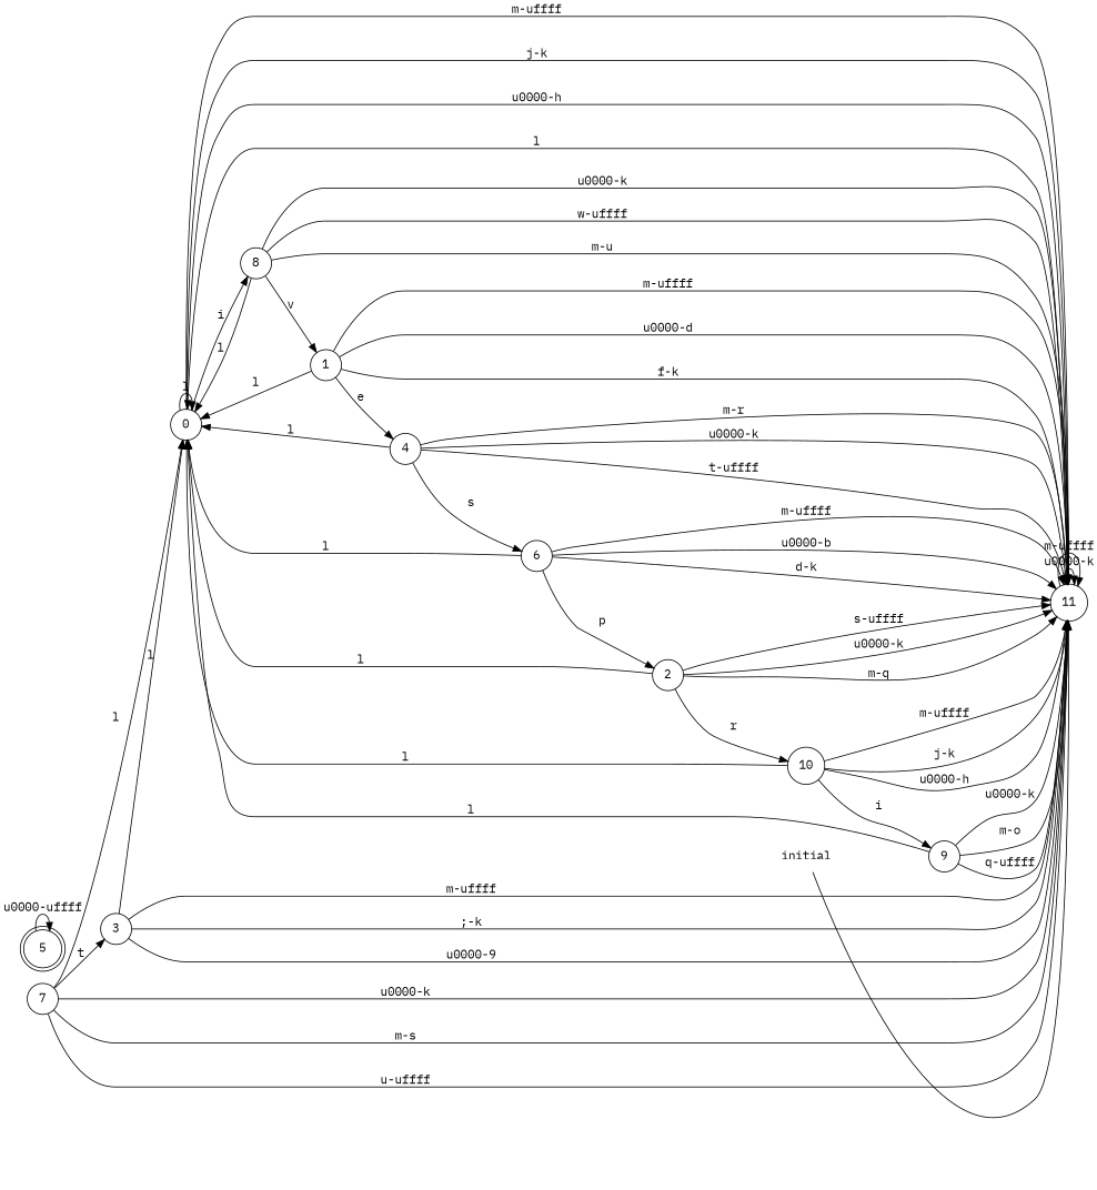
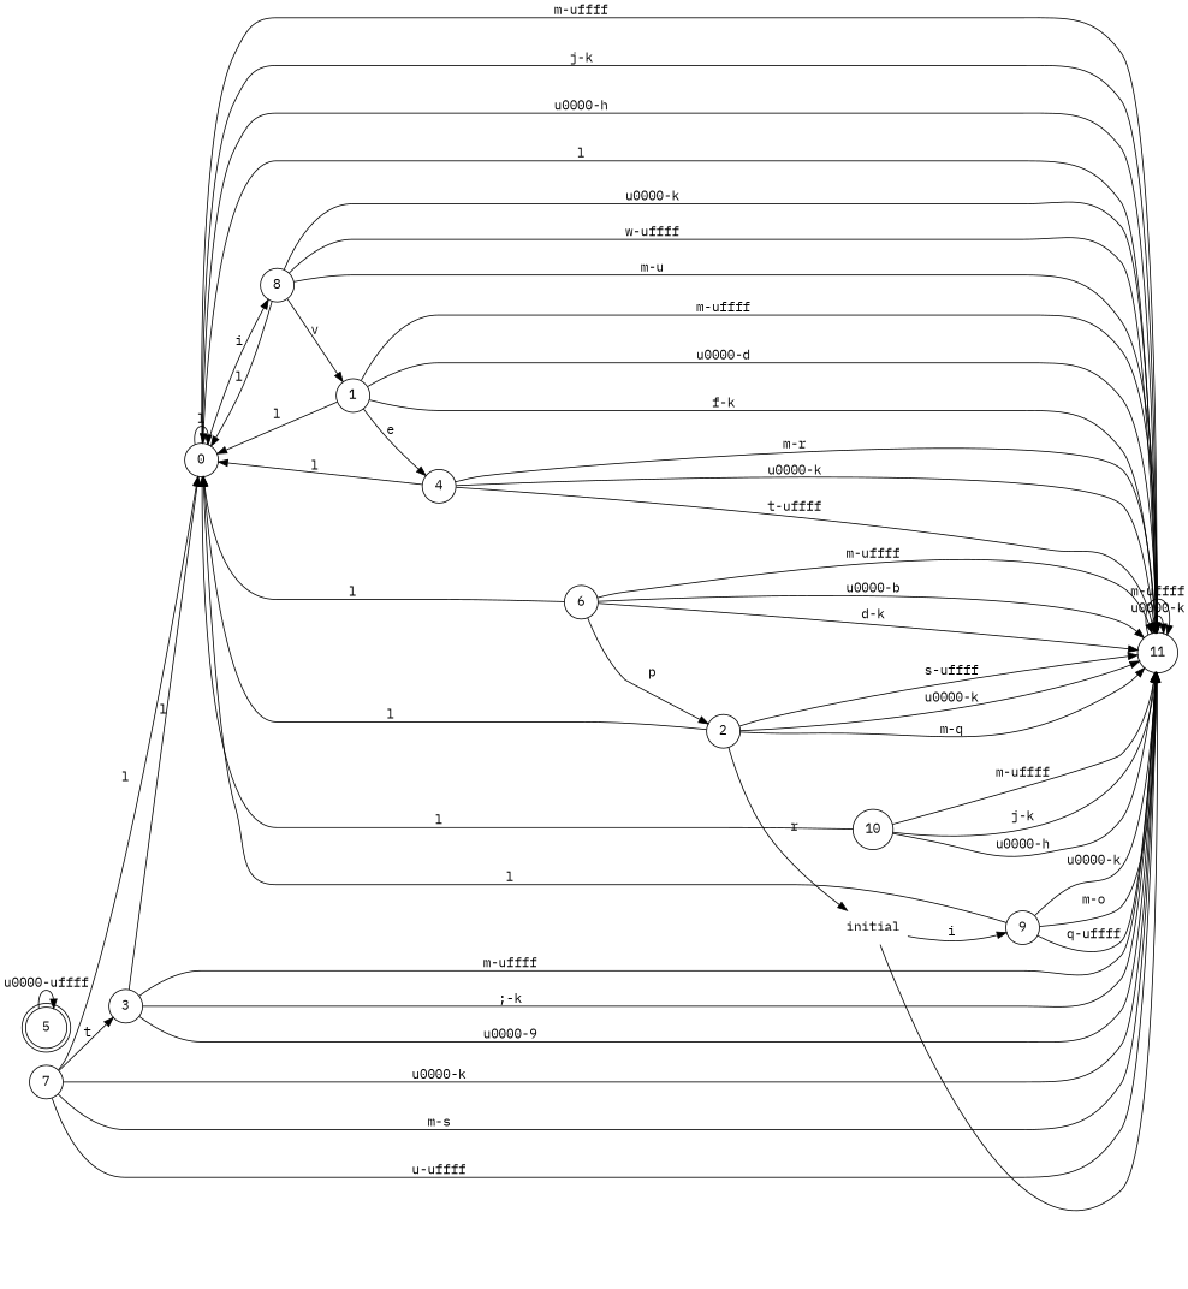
  digraph {
    fontname="IBM Plex Mono"
    rankdir=LR
    node [fontname="IBM Plex Mono" shape=circle]
    edge [fontname="IBM Plex Mono"]
    0
    11
    8
    1
    4
    6
    2
    10
    9
    3
    5 [shape=doublecircle]
    7
    initial [shape=plaintext]
    0 -> 0 [label=l]
    0 -> 11 [label="m-\uffff"]
    0 -> 11 [label="j-k"]
    0 -> 11 [label="\u0000-h"]
    0 -> 8 [label=i]
    11 -> 0 [label=l]
    11 -> 11 [label="\u0000-k"]
    11 -> 11 [label="m-\uffff"]
    8 -> 0 [label=l]
    8 -> 11 [label="\u0000-k"]
    8 -> 11 [label="w-\uffff"]
    8 -> 11 [label="m-u"]
    8 -> 1 [label=v]
    1 -> 0 [label=l]
    1 -> 11 [label="m-\uffff"]
    1 -> 11 [label="\u0000-d"]
    1 -> 11 [label="f-k"]
    1 -> 4 [label=e]
    4 -> 0 [label=l]
    4 -> 11 [label="m-r"]
    4 -> 11 [label="\u0000-k"]
    4 -> 11 [label="t-\uffff"]
-   4 -> 6 [label=s]
    6 -> 0 [label=l]
    6 -> 11 [label="m-\uffff"]
    6 -> 11 [label="\u0000-b"]
    6 -> 11 [label="d-k"]
    6 -> 2 [label=p]
    2 -> 0 [label=l]
    2 -> 11 [label="s-\uffff"]
    2 -> 11 [label="\u0000-k"]
    2 -> 11 [label="m-q"]
-   2 -> 10 [label=r]
+   2 -> initial [label=r]
    10 -> 0 [label=l]
    10 -> 11 [label="m-\uffff"]
    10 -> 11 [label="j-k"]
    10 -> 11 [label="\u0000-h"]
-   10 -> 9 [label=i]
+   initial -> 9 [label=i]
    9 -> 0 [label=l]
    9 -> 11 [label="\u0000-k"]
    9 -> 11 [label="m-o"]
    9 -> 11 [label="q-\uffff"]
    3 -> 0 [label=l]
    3 -> 11 [label="m-\uffff"]
    3 -> 11 [label=";-k"]
    3 -> 11 [label="\u0000-9"]
    5 -> 5 [label="\u0000-\uffff"]
    7 -> 0 [label=l]
    7 -> 11 [label="\u0000-k"]
    7 -> 11 [label="m-s"]
    7 -> 11 [label="u-\uffff"]
    7 -> 3 [label=t]
    initial -> 11
  }
